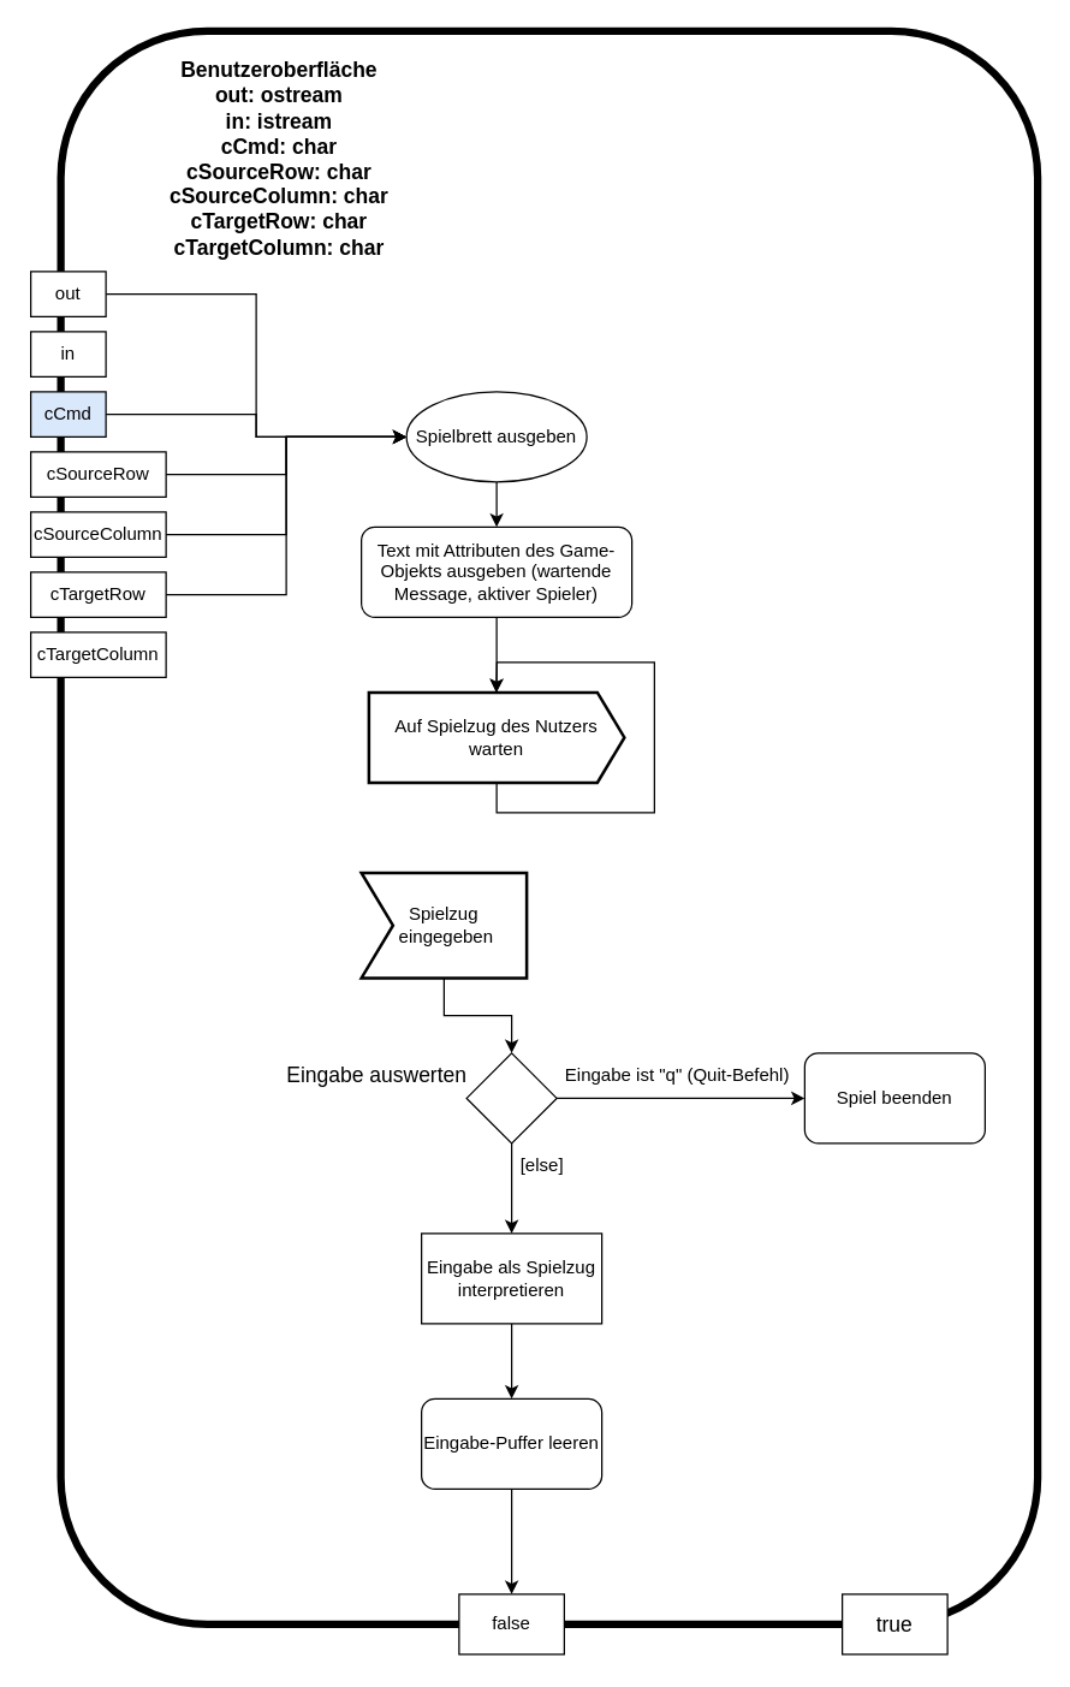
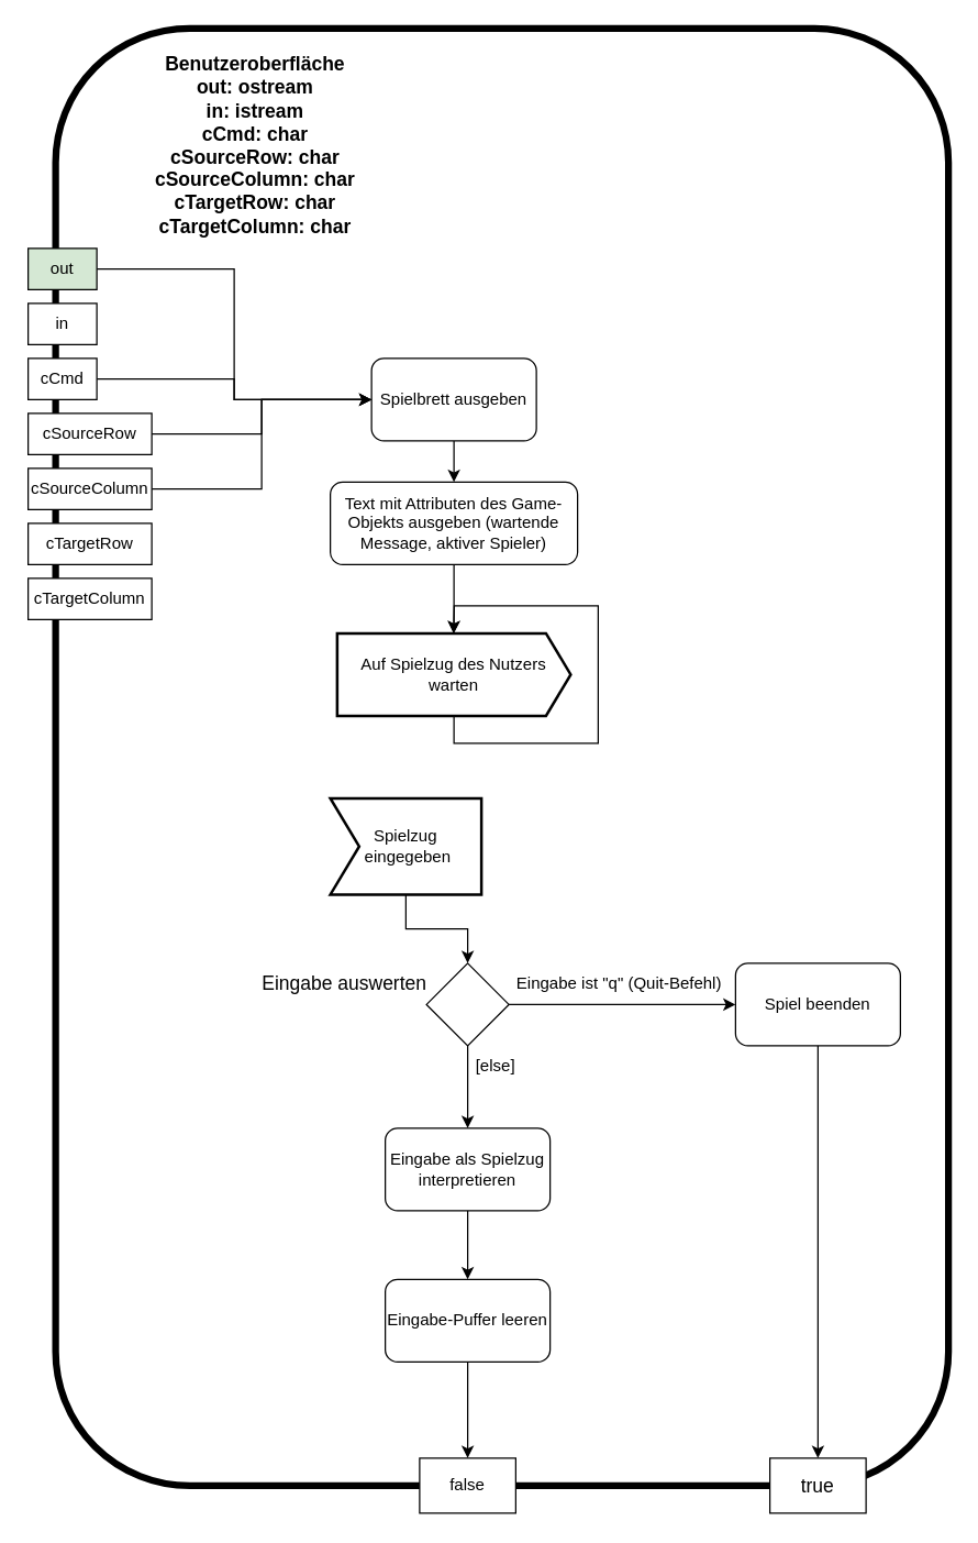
  <mxCell id="0" />
  <mxCell id="1" parent="0" />
  <mxCell id="2" value="" style="rounded=1;whiteSpace=wrap;html=1;fillColor=none;strokeWidth=5;" parent="1" vertex="1"><mxGeometry x="40" y="20" width="650" height="1060" as="geometry" /></mxCell>
  <mxCell id="3" style="edgeStyle=orthogonalEdgeStyle;rounded=0;orthogonalLoop=1;jettySize=auto;html=1;exitX=1;exitY=0.5;exitDx=0;exitDy=0;entryX=0;entryY=0.5;entryDx=0;entryDy=0;" parent="1" source="4" target="16" edge="1"><mxGeometry relative="1" as="geometry" /></mxCell>
- <mxCell id="4" value="out" style="rounded=0;whiteSpace=wrap;html=1;" parent="1" vertex="1"><mxGeometry x="20" y="180" width="50" height="30" as="geometry" /></mxCell>
+ <mxCell id="4" value="out" style="rounded=0;whiteSpace=wrap;html=1;fillColor=#d5e8d4;" parent="1" vertex="1"><mxGeometry x="20" y="180" width="50" height="30" as="geometry" /></mxCell>
  <mxCell id="5" value="in" style="rounded=0;whiteSpace=wrap;html=1;" parent="1" vertex="1"><mxGeometry x="20" y="220" width="50" height="30" as="geometry" /></mxCell>
- <mxCell id="6" style="edgeStyle=orthogonalEdgeStyle;rounded=0;orthogonalLoop=1;jettySize=auto;html=1;exitX=1;exitY=0.5;exitDx=0;exitDy=0;entryX=0;entryY=0.5;entryDx=0;entryDy=0;" parent="1" source="7" target="16" edge="1"><mxGeometry relative="1" as="geometry" /></mxCell>
- <mxCell id="7" value="cCmd" style="rounded=0;whiteSpace=wrap;html=1;fillColor=#dae8fc;" parent="1" vertex="1"><mxGeometry x="20" y="260" width="50" height="30" as="geometry" /></mxCell>
+ <mxCell id="6" style="edgeStyle=orthogonalEdgeStyle;rounded=0;orthogonalLoop=1;jettySize=auto;html=1;exitX=1;exitY=0.5;exitDx=0;exitDy=0;entryX=0;entryY=0.5;entryDx=0;entryDy=0;endArrow=none;" parent="1" source="7" target="16" edge="1"><mxGeometry relative="1" as="geometry" /></mxCell>
+ <mxCell id="7" value="cCmd" style="rounded=0;whiteSpace=wrap;html=1;" parent="1" vertex="1"><mxGeometry x="20" y="260" width="50" height="30" as="geometry" /></mxCell>
  <mxCell id="8" style="edgeStyle=orthogonalEdgeStyle;rounded=0;orthogonalLoop=1;jettySize=auto;html=1;exitX=1;exitY=0.5;exitDx=0;exitDy=0;entryX=0;entryY=0.5;entryDx=0;entryDy=0;" parent="1" source="9" target="16" edge="1"><mxGeometry relative="1" as="geometry" /></mxCell>
  <mxCell id="9" value="cSourceRow" style="rounded=0;whiteSpace=wrap;html=1;" parent="1" vertex="1"><mxGeometry x="20" y="300" width="90" height="30" as="geometry" /></mxCell>
  <mxCell id="10" style="edgeStyle=orthogonalEdgeStyle;rounded=0;orthogonalLoop=1;jettySize=auto;html=1;exitX=1;exitY=0.5;exitDx=0;exitDy=0;entryX=0;entryY=0.5;entryDx=0;entryDy=0;" parent="1" source="11" target="16" edge="1"><mxGeometry relative="1" as="geometry" /></mxCell>
  <mxCell id="11" value="cSourceColumn" style="rounded=0;whiteSpace=wrap;html=1;" parent="1" vertex="1"><mxGeometry x="20" y="340" width="90" height="30" as="geometry" /></mxCell>
- <mxCell id="12" style="edgeStyle=orthogonalEdgeStyle;rounded=0;orthogonalLoop=1;jettySize=auto;html=1;exitX=1;exitY=0.5;exitDx=0;exitDy=0;entryX=0;entryY=0.5;entryDx=0;entryDy=0;" parent="1" source="13" target="16" edge="1"><mxGeometry relative="1" as="geometry" /></mxCell>
  <mxCell id="13" value="cTargetRow" style="rounded=0;whiteSpace=wrap;html=1;" parent="1" vertex="1"><mxGeometry x="20" y="380" width="90" height="30" as="geometry" /></mxCell>
  <mxCell id="14" value="cTargetColumn" style="rounded=0;whiteSpace=wrap;html=1;" parent="1" vertex="1"><mxGeometry x="20" y="420" width="90" height="30" as="geometry" /></mxCell>
  <mxCell id="15" style="edgeStyle=orthogonalEdgeStyle;rounded=0;orthogonalLoop=1;jettySize=auto;html=1;exitX=0.5;exitY=1;exitDx=0;exitDy=0;entryX=0.5;entryY=0;entryDx=0;entryDy=0;" parent="1" source="16" target="17" edge="1"><mxGeometry relative="1" as="geometry" /></mxCell>
- <mxCell id="16" value="Spielbrett ausgeben" style="ellipse;whiteSpace=wrap;html=1;" parent="1" vertex="1"><mxGeometry x="270" y="260" width="120" height="60" as="geometry" /></mxCell>
+ <mxCell id="16" value="Spielbrett ausgeben" style="rounded=1;whiteSpace=wrap;html=1;" parent="1" vertex="1"><mxGeometry x="270" y="260" width="120" height="60" as="geometry" /></mxCell>
  <mxCell id="17" value="Text mit Attributen des Game-Objekts ausgeben (wartende Message, aktiver Spieler)" style="rounded=1;whiteSpace=wrap;html=1;" parent="1" vertex="1"><mxGeometry x="240" y="350" width="180" height="60" as="geometry" /></mxCell>
  <mxCell id="18" style="edgeStyle=orthogonalEdgeStyle;rounded=0;orthogonalLoop=1;jettySize=auto;html=1;exitX=0.5;exitY=1;exitDx=0;exitDy=0;exitPerimeter=0;" parent="1" source="19" edge="1"><mxGeometry relative="1" as="geometry"><mxPoint x="329.667" y="460" as="targetPoint" /></mxGeometry></mxCell>
  <mxCell id="19" value="Auf Spielzug des Nutzers warten" style="html=1;shape=mxgraph.sysml.sendSigAct;strokeWidth=2;whiteSpace=wrap;align=center;" parent="1" vertex="1"><mxGeometry x="245" y="460" width="170" height="60" as="geometry" /></mxCell>
  <mxCell id="20" style="edgeStyle=orthogonalEdgeStyle;rounded=0;orthogonalLoop=1;jettySize=auto;html=1;exitX=0.5;exitY=1;exitDx=0;exitDy=0;exitPerimeter=0;entryX=0.5;entryY=0;entryDx=0;entryDy=0;" parent="1" source="21" target="24" edge="1"><mxGeometry relative="1" as="geometry" /></mxCell>
  <mxCell id="21" value="&lt;div&gt;Spielzug&lt;/div&gt;&lt;div&gt;&amp;nbsp;eingegeben&lt;/div&gt;" style="html=1;shape=mxgraph.sysml.accEvent;strokeWidth=2;whiteSpace=wrap;align=center;" parent="1" vertex="1"><mxGeometry x="240" y="580" width="110" height="70" as="geometry" /></mxCell>
  <mxCell id="22" style="edgeStyle=orthogonalEdgeStyle;rounded=0;orthogonalLoop=1;jettySize=auto;html=1;exitX=1;exitY=0.5;exitDx=0;exitDy=0;entryX=0;entryY=0.5;entryDx=0;entryDy=0;" parent="1" source="24" target="29" edge="1"><mxGeometry relative="1" as="geometry" /></mxCell>
  <mxCell id="23" style="edgeStyle=orthogonalEdgeStyle;rounded=0;orthogonalLoop=1;jettySize=auto;html=1;exitX=0.5;exitY=1;exitDx=0;exitDy=0;entryX=0.5;entryY=0;entryDx=0;entryDy=0;" parent="1" source="24" target="31" edge="1"><mxGeometry relative="1" as="geometry" /></mxCell>
  <mxCell id="24" value="" style="rhombus;whiteSpace=wrap;html=1;" parent="1" vertex="1"><mxGeometry x="310" y="700" width="60" height="60" as="geometry" /></mxCell>
  <mxCell id="25" style="edgeStyle=orthogonalEdgeStyle;rounded=0;orthogonalLoop=1;jettySize=auto;html=1;exitX=0.5;exitY=1;exitDx=0;exitDy=0;entryX=0.5;entryY=0;entryDx=0;entryDy=0;entryPerimeter=0;" parent="1" source="17" target="19" edge="1"><mxGeometry relative="1" as="geometry" /></mxCell>
  <mxCell id="26" value="&lt;font style=&quot;font-size: 14px;&quot;&gt;Eingabe auswerten&lt;/font&gt;" style="text;html=1;align=center;verticalAlign=middle;resizable=0;points=[];autosize=1;strokeColor=none;fillColor=none;" parent="1" vertex="1"><mxGeometry x="180" y="700" width="140" height="30" as="geometry" /></mxCell>
  <mxCell id="27" value="Eingabe ist &quot;q&quot; (Quit-Befehl)" style="text;html=1;align=center;verticalAlign=middle;resizable=0;points=[];autosize=1;strokeColor=none;fillColor=none;" parent="1" vertex="1"><mxGeometry x="365" y="700" width="170" height="30" as="geometry" /></mxCell>
+ <mxCell id="28" style="edgeStyle=orthogonalEdgeStyle;rounded=0;orthogonalLoop=1;jettySize=auto;html=1;exitX=0.5;exitY=1;exitDx=0;exitDy=0;entryX=0.5;entryY=0;entryDx=0;entryDy=0;" edge="1" parent="1" source="29" target="36"><mxGeometry relative="1" as="geometry" /></mxCell>
  <mxCell id="29" value="Spiel beenden" style="rounded=1;whiteSpace=wrap;html=1;" parent="1" vertex="1"><mxGeometry x="535" y="700" width="120" height="60" as="geometry" /></mxCell>
  <mxCell id="30" style="edgeStyle=orthogonalEdgeStyle;rounded=0;orthogonalLoop=1;jettySize=auto;html=1;exitX=0.5;exitY=1;exitDx=0;exitDy=0;entryX=0.5;entryY=0;entryDx=0;entryDy=0;" parent="1" source="31" target="33" edge="1"><mxGeometry relative="1" as="geometry" /></mxCell>
- <mxCell id="31" value="Eingabe als Spielzug interpretieren" style="whiteSpace=wrap;html=1;rounded=0;" parent="1" vertex="1"><mxGeometry x="280" y="820" width="120" height="60" as="geometry" /></mxCell>
+ <mxCell id="31" value="Eingabe als Spielzug interpretieren" style="rounded=1;whiteSpace=wrap;html=1;" parent="1" vertex="1"><mxGeometry x="280" y="820" width="120" height="60" as="geometry" /></mxCell>
  <mxCell id="32" style="edgeStyle=orthogonalEdgeStyle;rounded=0;orthogonalLoop=1;jettySize=auto;html=1;exitX=0.5;exitY=1;exitDx=0;exitDy=0;entryX=0.5;entryY=0;entryDx=0;entryDy=0;" edge="1" parent="1" source="33" target="37"><mxGeometry relative="1" as="geometry" /></mxCell>
  <mxCell id="33" value="Eingabe-Puffer leeren" style="rounded=1;whiteSpace=wrap;html=1;" parent="1" vertex="1"><mxGeometry x="280" y="930" width="120" height="60" as="geometry" /></mxCell>
  <mxCell id="34" value="[else]" style="text;html=1;align=center;verticalAlign=middle;resizable=0;points=[];autosize=1;strokeColor=none;fillColor=none;" parent="1" vertex="1"><mxGeometry x="335" y="760" width="50" height="30" as="geometry" /></mxCell>
  <mxCell id="35" value="&lt;div style=&quot;font-size: 14px;&quot;&gt;&lt;b&gt;&lt;font style=&quot;font-size: 14px;&quot;&gt;Benutzeroberfläche&lt;/font&gt;&lt;/b&gt;&lt;/div&gt;&lt;div style=&quot;font-size: 14px;&quot;&gt;&lt;b&gt;&lt;font style=&quot;font-size: 14px;&quot;&gt;out: ostream&lt;/font&gt;&lt;/b&gt;&lt;/div&gt;&lt;div style=&quot;font-size: 14px;&quot;&gt;&lt;b&gt;&lt;font style=&quot;font-size: 14px;&quot;&gt;in: istream&lt;/font&gt;&lt;/b&gt;&lt;/div&gt;&lt;div style=&quot;font-size: 14px;&quot;&gt;&lt;b&gt;&lt;font style=&quot;font-size: 14px;&quot;&gt;cCmd: char&lt;/font&gt;&lt;/b&gt;&lt;/div&gt;&lt;div style=&quot;font-size: 14px;&quot;&gt;&lt;b&gt;&lt;font style=&quot;font-size: 14px;&quot;&gt;cSourceRow: char&lt;/font&gt;&lt;/b&gt;&lt;/div&gt;&lt;div style=&quot;font-size: 14px;&quot;&gt;&lt;b&gt;&lt;font style=&quot;font-size: 14px;&quot;&gt;cSourceColumn: char&lt;/font&gt;&lt;/b&gt;&lt;/div&gt;&lt;div style=&quot;font-size: 14px;&quot;&gt;&lt;b&gt;&lt;font style=&quot;font-size: 14px;&quot;&gt;cTargetRow: char&lt;/font&gt;&lt;/b&gt;&lt;/div&gt;&lt;div style=&quot;font-size: 14px;&quot;&gt;&lt;b&gt;&lt;font style=&quot;font-size: 14px;&quot;&gt;cTargetColumn: char&lt;/font&gt;&lt;/b&gt;&lt;/div&gt;" style="text;html=1;align=center;verticalAlign=middle;resizable=0;points=[];autosize=1;strokeColor=none;fillColor=none;" parent="1" vertex="1"><mxGeometry x="100" y="30" width="170" height="150" as="geometry" /></mxCell>
  <mxCell id="36" value="&lt;font style=&quot;font-size: 14px;&quot;&gt;true&lt;/font&gt;" style="rounded=0;whiteSpace=wrap;html=1;" vertex="1" parent="1"><mxGeometry x="560" y="1060" width="70" height="40" as="geometry" /></mxCell>
  <mxCell id="37" value="false" style="rounded=0;whiteSpace=wrap;html=1;" vertex="1" parent="1"><mxGeometry x="305" y="1060" width="70" height="40" as="geometry" /></mxCell>
